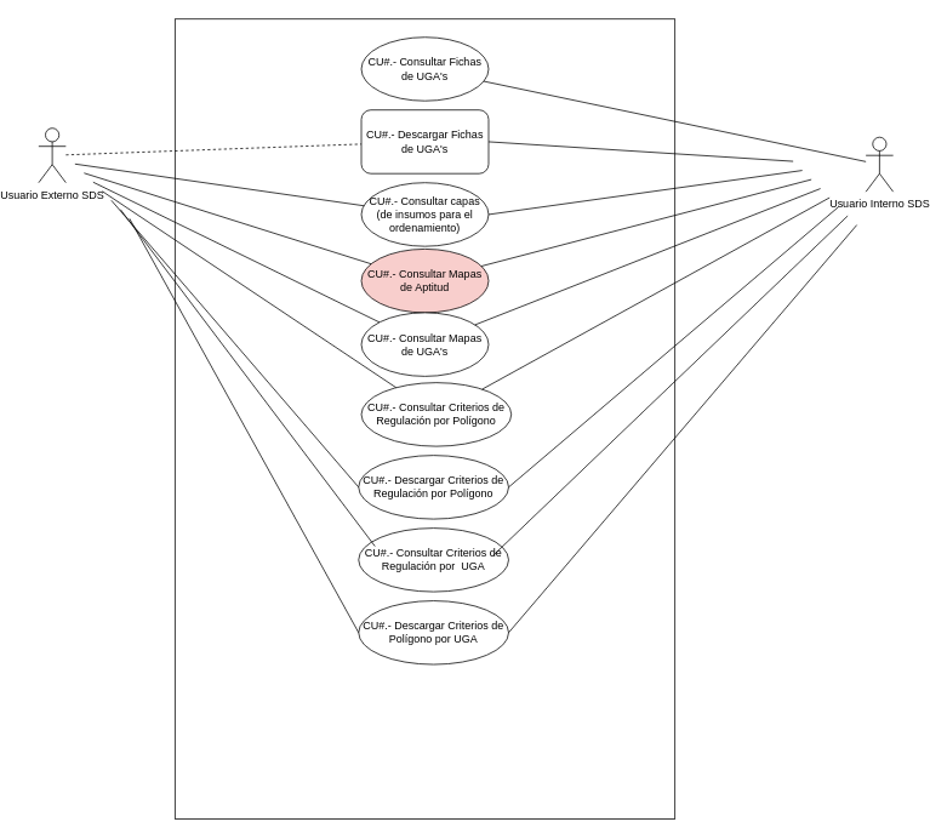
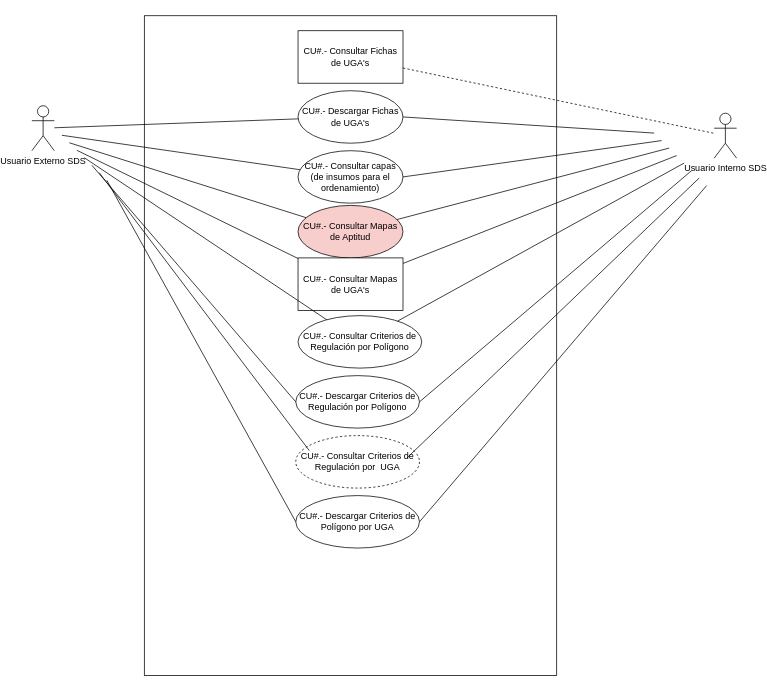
  <mxCell id="0" />
  <mxCell id="1" parent="0" />
  <mxCell id="2" value="Usuario Interno SDS" style="shape=umlActor;verticalLabelPosition=bottom;labelBackgroundColor=#ffffff;verticalAlign=top;html=1;" vertex="1" parent="1"><mxGeometry x="930" y="150" width="30" height="60" as="geometry" /></mxCell>
  <mxCell id="3" value="Usuario Externo SDS" style="shape=umlActor;verticalLabelPosition=bottom;labelBackgroundColor=#ffffff;verticalAlign=top;html=1;" vertex="1" parent="1"><mxGeometry x="20" y="140" width="30" height="60" as="geometry" /></mxCell>
  <mxCell id="4" value="" style="rounded=0;whiteSpace=wrap;html=1;" vertex="1" parent="1"><mxGeometry x="170" y="20" width="550" height="880" as="geometry" /></mxCell>
- <mxCell id="5" value="CU#.- Consultar Fichas de UGA's" style="ellipse;whiteSpace=wrap;html=1;" vertex="1" parent="1"><mxGeometry x="375" y="40" width="140" height="70" as="geometry" /></mxCell>
- <mxCell id="6" value="CU#.- Descargar Fichas de UGA's" style="whiteSpace=wrap;html=1;rounded=1;" vertex="1" parent="1"><mxGeometry x="375" y="120" width="140" height="70" as="geometry" /></mxCell>
+ <mxCell id="5" value="CU#.- Consultar Fichas de UGA's" style="whiteSpace=wrap;html=1;rounded=0;" vertex="1" parent="1"><mxGeometry x="375" y="40" width="140" height="70" as="geometry" /></mxCell>
+ <mxCell id="6" value="CU#.- Descargar Fichas de UGA's" style="ellipse;whiteSpace=wrap;html=1;" vertex="1" parent="1"><mxGeometry x="375" y="120" width="140" height="70" as="geometry" /></mxCell>
  <mxCell id="7" value="CU#.- Consultar capas (de insumos para el ordenamiento)" style="ellipse;whiteSpace=wrap;html=1;" vertex="1" parent="1"><mxGeometry x="375" y="200" width="140" height="70" as="geometry" /></mxCell>
  <mxCell id="8" value="CU#.- Consultar Mapas de Aptitud" style="ellipse;whiteSpace=wrap;html=1;fillColor=#f8cecc;" vertex="1" parent="1"><mxGeometry x="375" y="273" width="140" height="70" as="geometry" /></mxCell>
- <mxCell id="9" value="CU#.- Consultar Mapas de UGA's" style="ellipse;whiteSpace=wrap;html=1;" vertex="1" parent="1"><mxGeometry x="375" y="343" width="140" height="70" as="geometry" /></mxCell>
+ <mxCell id="9" value="CU#.- Consultar Mapas de UGA's" style="whiteSpace=wrap;html=1;rounded=0;" vertex="1" parent="1"><mxGeometry x="375" y="343" width="140" height="70" as="geometry" /></mxCell>
  <mxCell id="10" value="CU#.- Consultar Criterios de Regulación por Polígono" style="ellipse;whiteSpace=wrap;html=1;" vertex="1" parent="1"><mxGeometry x="375" y="420" width="165" height="70" as="geometry" /></mxCell>
  <mxCell id="11" value="CU#.- Descargar Criterios de Regulación por Polígono" style="ellipse;whiteSpace=wrap;html=1;" vertex="1" parent="1"><mxGeometry x="372" y="500" width="165" height="70" as="geometry" /></mxCell>
- <mxCell id="12" value="CU#.- Consultar Criterios de Regulación por&amp;nbsp; UGA" style="ellipse;whiteSpace=wrap;html=1;" vertex="1" parent="1"><mxGeometry x="372" y="580" width="165" height="70" as="geometry" /></mxCell>
+ <mxCell id="12" value="CU#.- Consultar Criterios de Regulación por&amp;nbsp; UGA" style="ellipse;whiteSpace=wrap;html=1;dashed=1;" vertex="1" parent="1"><mxGeometry x="372" y="580" width="165" height="70" as="geometry" /></mxCell>
  <mxCell id="13" value="CU#.- Descargar Criterios de Polígono por UGA" style="ellipse;whiteSpace=wrap;html=1;" vertex="1" parent="1"><mxGeometry x="372" y="660" width="165" height="70" as="geometry" /></mxCell>
- <mxCell id="14" value="" style="endArrow=none;html=1;dashed=1;" edge="1" parent="1" source="3" target="6"><mxGeometry width="50" height="50" relative="1" as="geometry"><mxPoint x="60" y="176.24" as="sourcePoint" /><mxPoint x="387.94" y="94.03" as="targetPoint" /></mxGeometry></mxCell>
+ <mxCell id="14" value="" style="endArrow=none;html=1;" edge="1" parent="1" source="3" target="6"><mxGeometry width="50" height="50" relative="1" as="geometry"><mxPoint x="60" y="176.24" as="sourcePoint" /><mxPoint x="387.94" y="94.03" as="targetPoint" /></mxGeometry></mxCell>
  <mxCell id="15" value="" style="endArrow=none;html=1;" edge="1" parent="1" target="7"><mxGeometry width="50" height="50" relative="1" as="geometry"><mxPoint x="60" y="179.451" as="sourcePoint" /><mxPoint x="385.187" y="167.554" as="targetPoint" /></mxGeometry></mxCell>
  <mxCell id="16" value="" style="endArrow=none;html=1;" edge="1" parent="1" target="8"><mxGeometry width="50" height="50" relative="1" as="geometry"><mxPoint x="70" y="189.451" as="sourcePoint" /><mxPoint x="395.187" y="177.554" as="targetPoint" /></mxGeometry></mxCell>
  <mxCell id="17" value="" style="endArrow=none;html=1;" edge="1" parent="1" target="9"><mxGeometry width="50" height="50" relative="1" as="geometry"><mxPoint x="80" y="199.451" as="sourcePoint" /><mxPoint x="405.187" y="187.554" as="targetPoint" /></mxGeometry></mxCell>
  <mxCell id="18" value="" style="endArrow=none;html=1;" edge="1" parent="1" target="10"><mxGeometry width="50" height="50" relative="1" as="geometry"><mxPoint x="90" y="209.451" as="sourcePoint" /><mxPoint x="415.187" y="197.554" as="targetPoint" /></mxGeometry></mxCell>
  <mxCell id="19" value="" style="endArrow=none;html=1;entryX=0;entryY=0.5;entryDx=0;entryDy=0;" edge="1" parent="1" target="11"><mxGeometry width="50" height="50" relative="1" as="geometry"><mxPoint x="100" y="219.451" as="sourcePoint" /><mxPoint x="425.187" y="207.554" as="targetPoint" /></mxGeometry></mxCell>
  <mxCell id="20" value="" style="endArrow=none;html=1;entryX=0.109;entryY=0.286;entryDx=0;entryDy=0;entryPerimeter=0;" edge="1" parent="1" target="12"><mxGeometry width="50" height="50" relative="1" as="geometry"><mxPoint x="110" y="229.451" as="sourcePoint" /><mxPoint x="435.187" y="217.554" as="targetPoint" /></mxGeometry></mxCell>
  <mxCell id="21" value="" style="endArrow=none;html=1;entryX=0;entryY=0.5;entryDx=0;entryDy=0;" edge="1" parent="1" target="13"><mxGeometry width="50" height="50" relative="1" as="geometry"><mxPoint x="120" y="239.451" as="sourcePoint" /><mxPoint x="445.187" y="227.554" as="targetPoint" /></mxGeometry></mxCell>
- <mxCell id="22" value="" style="endArrow=none;html=1;" edge="1" parent="1" source="5" target="2"><mxGeometry width="50" height="50" relative="1" as="geometry"><mxPoint x="450" y="410" as="sourcePoint" /><mxPoint x="500" y="360" as="targetPoint" /></mxGeometry></mxCell>
+ <mxCell id="22" value="" style="endArrow=none;html=1;dashed=1;" edge="1" parent="1" source="5" target="2"><mxGeometry width="50" height="50" relative="1" as="geometry"><mxPoint x="450" y="410" as="sourcePoint" /><mxPoint x="500" y="360" as="targetPoint" /></mxGeometry></mxCell>
  <mxCell id="23" value="" style="endArrow=none;html=1;exitX=1;exitY=0.5;exitDx=0;exitDy=0;" edge="1" parent="1" source="6"><mxGeometry width="50" height="50" relative="1" as="geometry"><mxPoint x="518.576" y="99.647" as="sourcePoint" /><mxPoint x="850" y="176.524" as="targetPoint" /></mxGeometry></mxCell>
  <mxCell id="24" value="" style="endArrow=none;html=1;exitX=1;exitY=0.5;exitDx=0;exitDy=0;" edge="1" parent="1" source="7"><mxGeometry width="50" height="50" relative="1" as="geometry"><mxPoint x="528.576" y="109.647" as="sourcePoint" /><mxPoint x="860" y="186.524" as="targetPoint" /></mxGeometry></mxCell>
  <mxCell id="25" value="" style="endArrow=none;html=1;" edge="1" parent="1" source="8"><mxGeometry width="50" height="50" relative="1" as="geometry"><mxPoint x="538.576" y="119.647" as="sourcePoint" /><mxPoint x="870" y="196.524" as="targetPoint" /></mxGeometry></mxCell>
  <mxCell id="26" value="" style="endArrow=none;html=1;" edge="1" parent="1" source="9"><mxGeometry width="50" height="50" relative="1" as="geometry"><mxPoint x="548.576" y="129.647" as="sourcePoint" /><mxPoint x="880" y="206.524" as="targetPoint" /></mxGeometry></mxCell>
  <mxCell id="27" value="" style="endArrow=none;html=1;" edge="1" parent="1" source="10"><mxGeometry width="50" height="50" relative="1" as="geometry"><mxPoint x="558.576" y="139.647" as="sourcePoint" /><mxPoint x="890" y="216.524" as="targetPoint" /></mxGeometry></mxCell>
  <mxCell id="28" value="" style="endArrow=none;html=1;exitX=1;exitY=0.5;exitDx=0;exitDy=0;" edge="1" parent="1" source="11"><mxGeometry width="50" height="50" relative="1" as="geometry"><mxPoint x="568.576" y="149.647" as="sourcePoint" /><mxPoint x="900" y="226.524" as="targetPoint" /></mxGeometry></mxCell>
  <mxCell id="29" value="" style="endArrow=none;html=1;exitX=0.897;exitY=0.429;exitDx=0;exitDy=0;exitPerimeter=0;" edge="1" parent="1" source="12"><mxGeometry width="50" height="50" relative="1" as="geometry"><mxPoint x="578.576" y="159.647" as="sourcePoint" /><mxPoint x="910" y="236.524" as="targetPoint" /></mxGeometry></mxCell>
  <mxCell id="30" value="" style="endArrow=none;html=1;exitX=1;exitY=0.5;exitDx=0;exitDy=0;" edge="1" parent="1" source="13"><mxGeometry width="50" height="50" relative="1" as="geometry"><mxPoint x="588.576" y="169.647" as="sourcePoint" /><mxPoint x="920" y="246.524" as="targetPoint" /></mxGeometry></mxCell>
